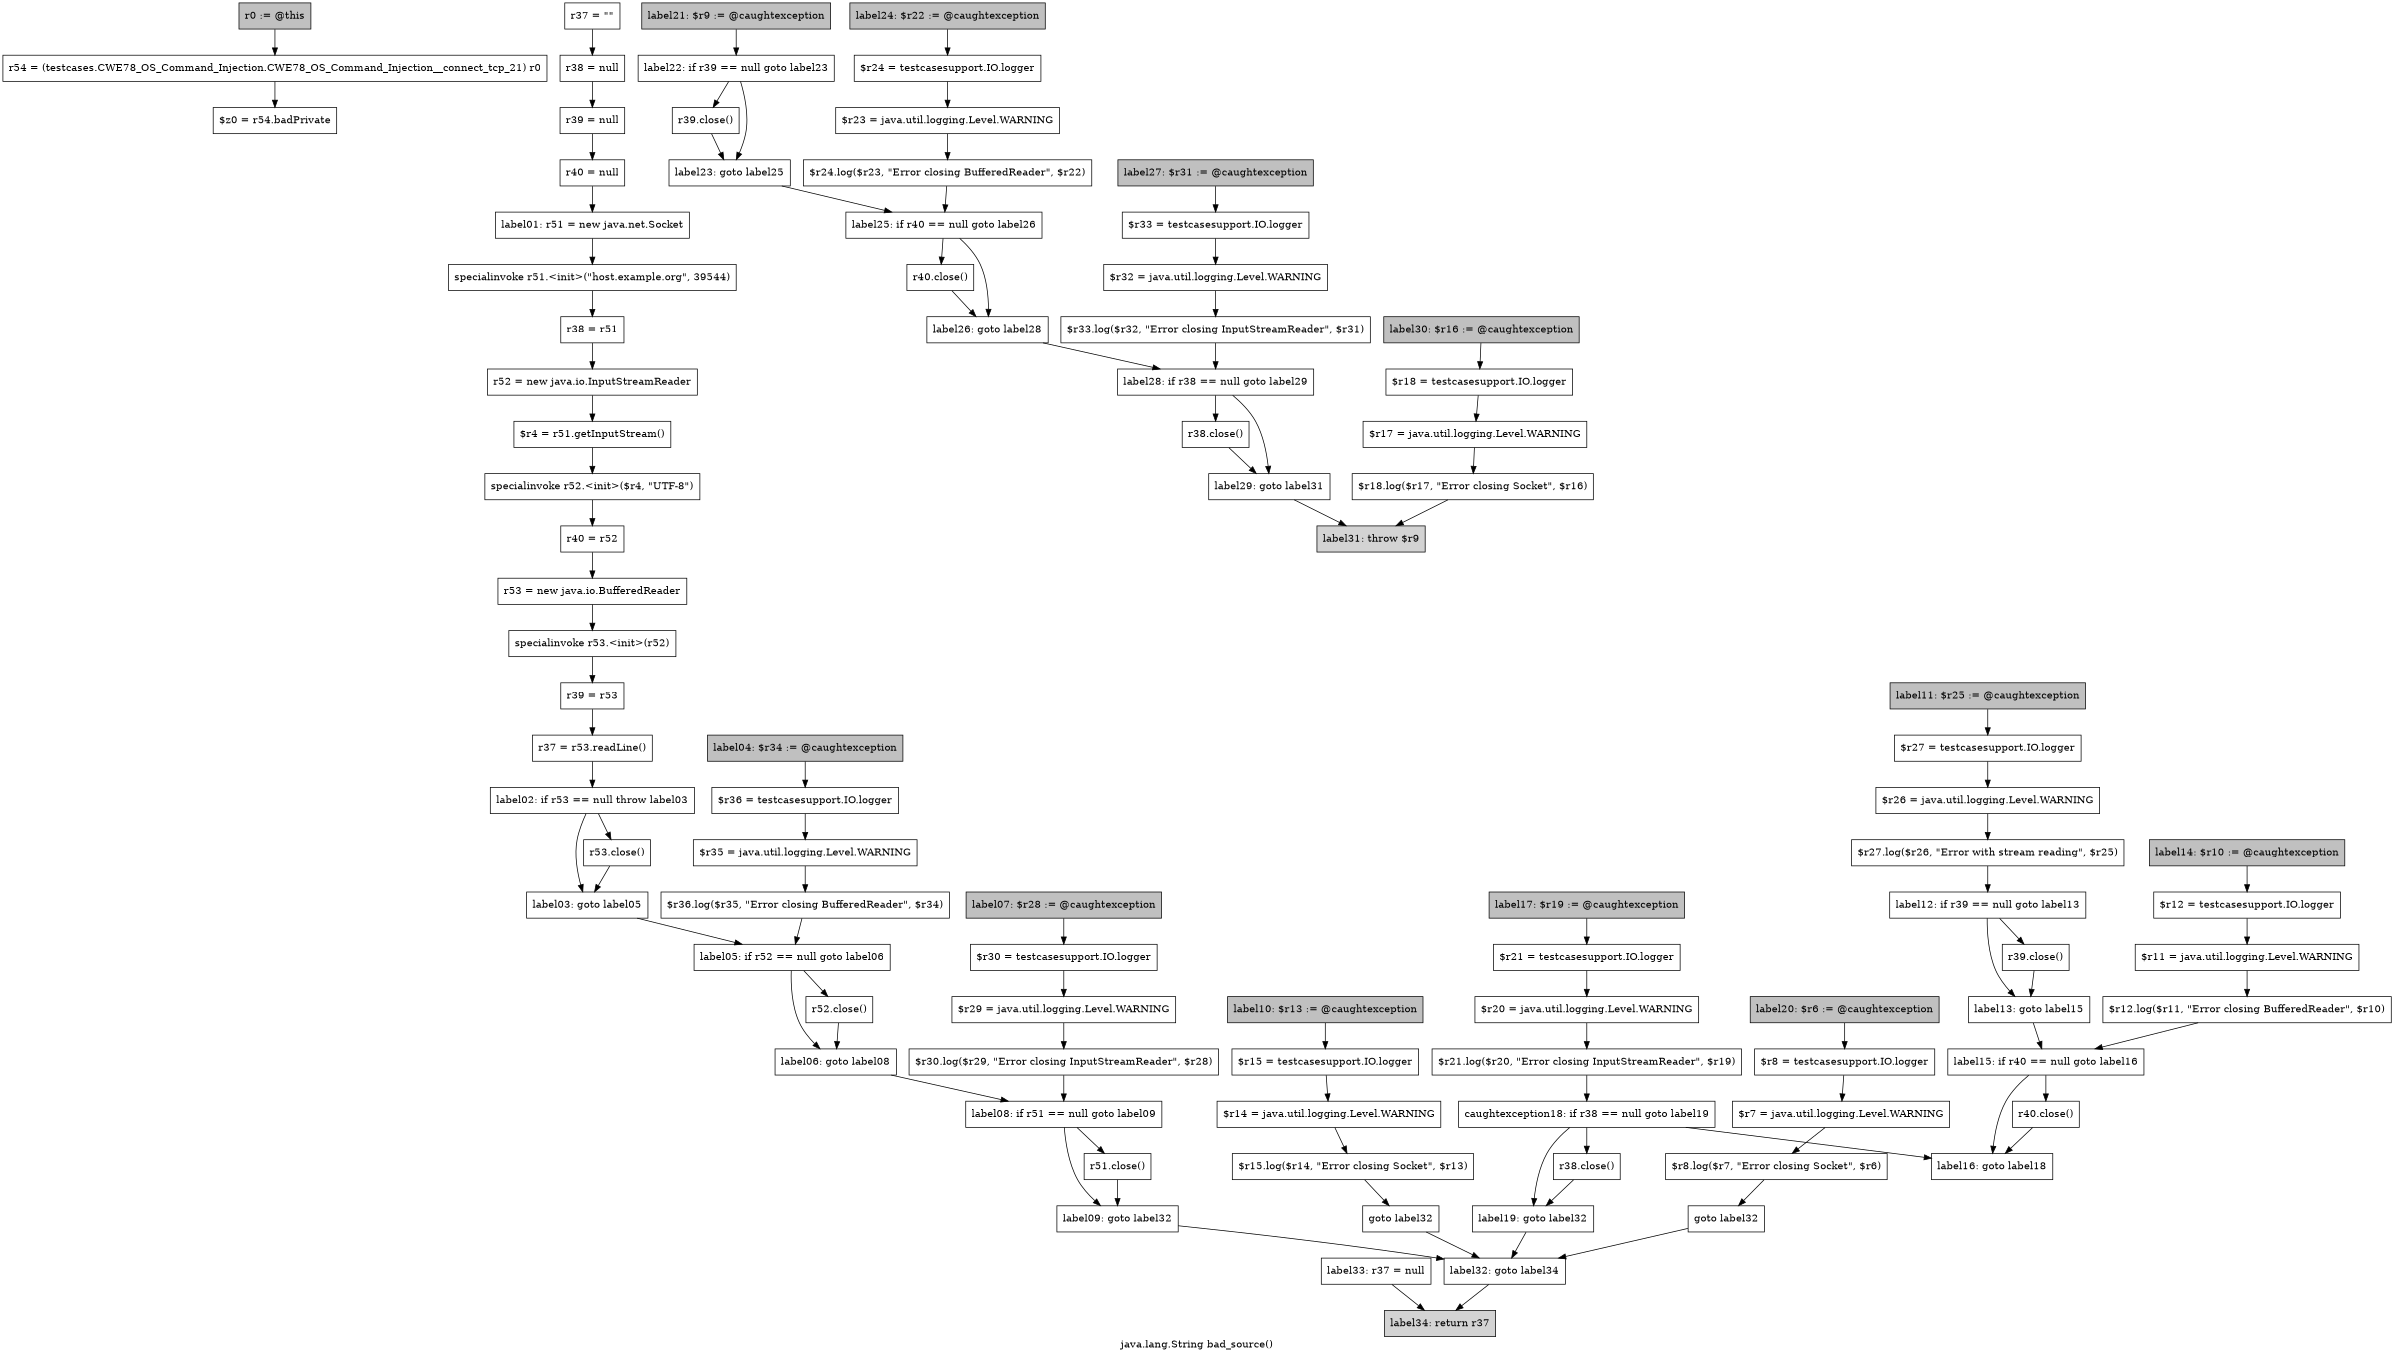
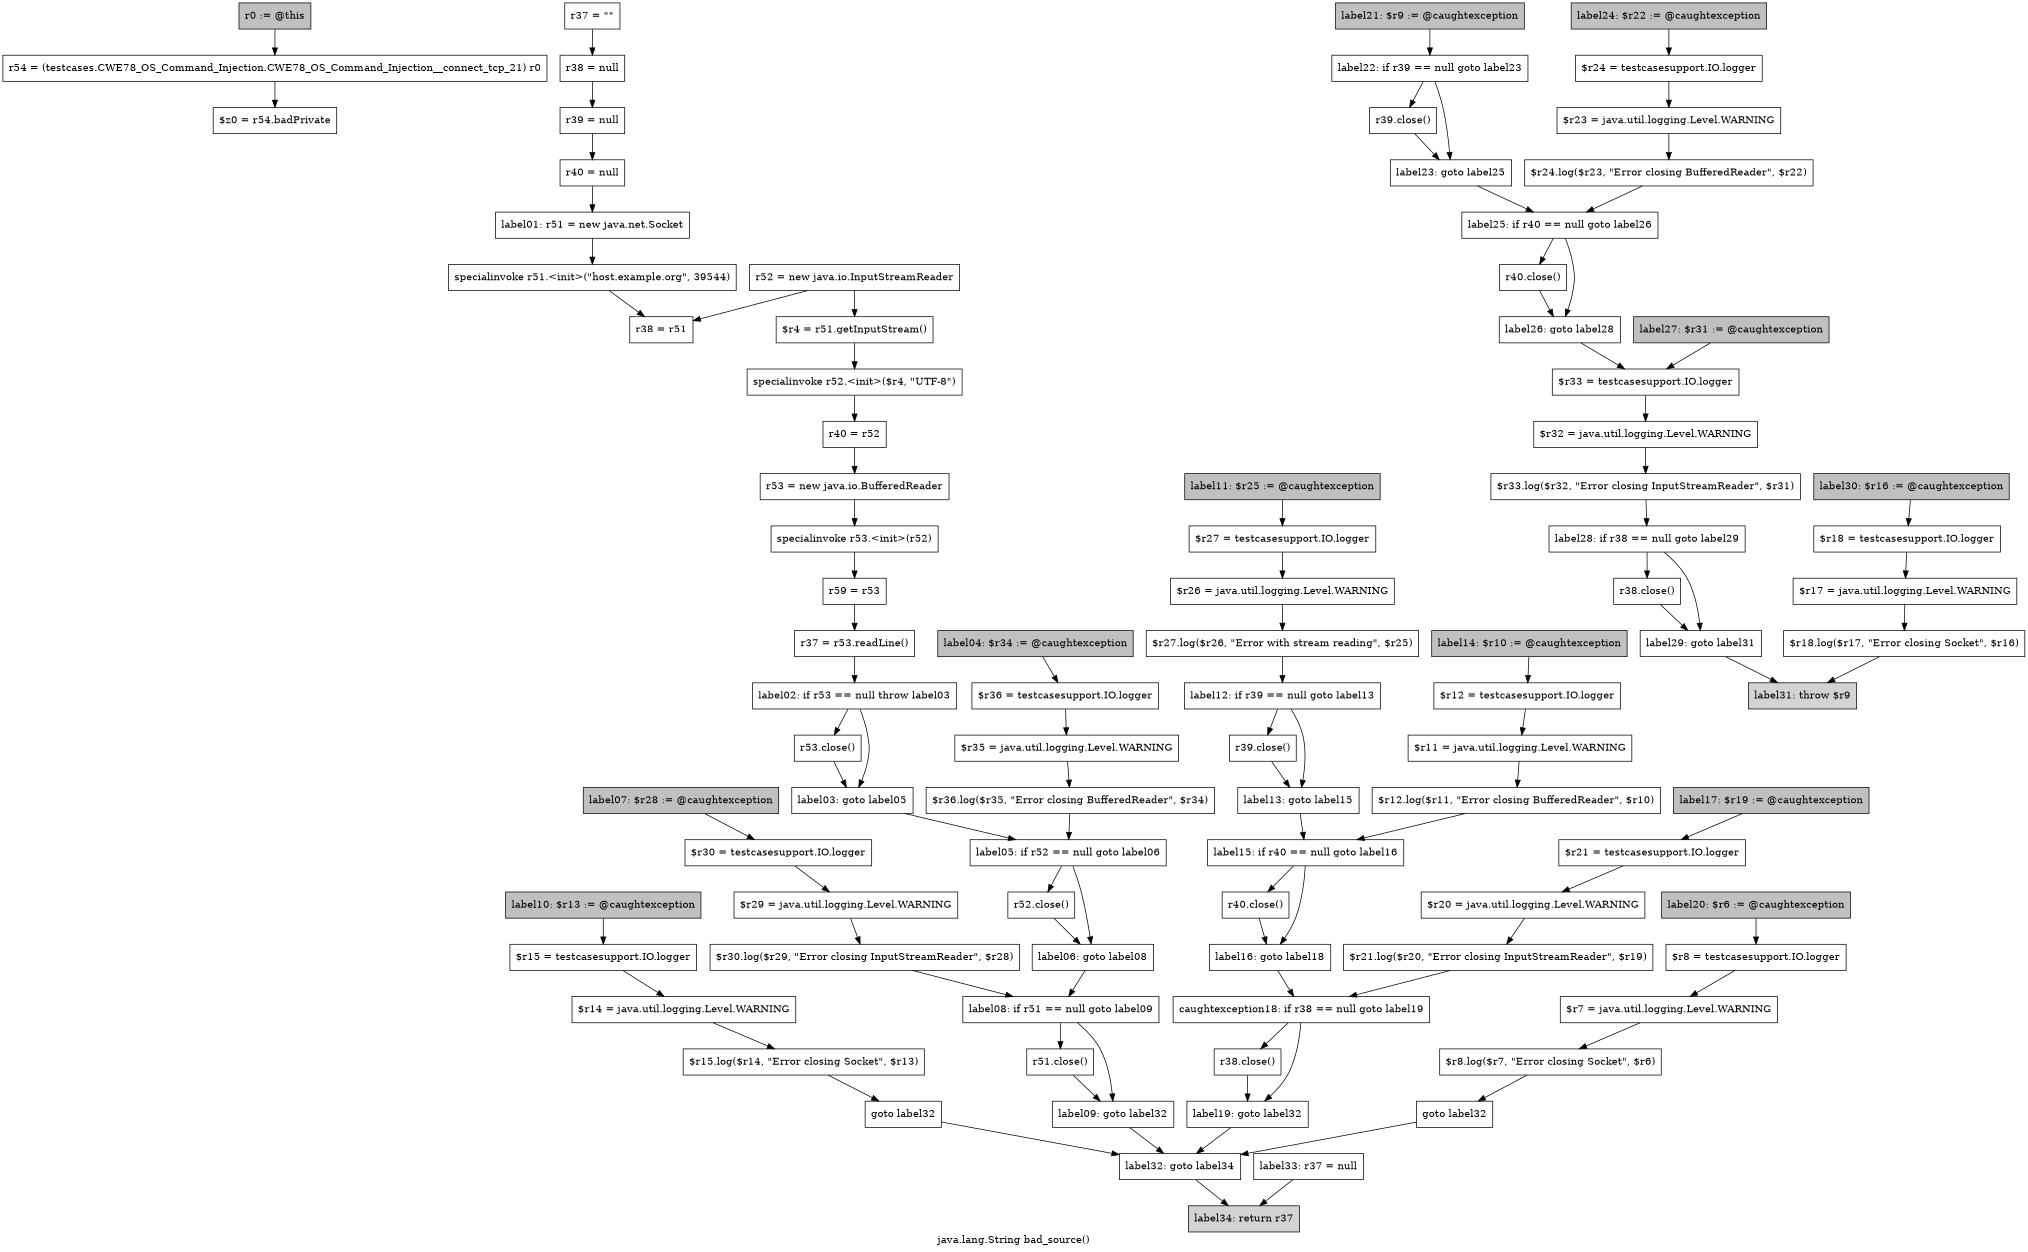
  digraph {
    label="java.lang.String bad_source()"
    node [shape=box]
    n1 [fillcolor=gray label="r0 := @this" style=filled]
    n2 [label="r54 = (testcases.CWE78_OS_Command_Injection.CWE78_OS_Command_Injection__connect_tcp_21) r0"]
    n3 [label="$z0 = r54.badPrivate"]
    n4 [label="r37 = \"\""]
    n5 [label="r38 = null"]
    n6 [label="label33: r37 = null"]
    n7 [fillcolor=lightgray label="label34: return r37" style=filled]
    n8 [label="r39 = null"]
    n9 [label="r40 = null"]
    n10 [label="label01: r51 = new java.net.Socket"]
    n11 [label="specialinvoke r51.<init>(\"host.example.org\", 39544)"]
    n12 [label="r38 = r51"]
    n13 [label="r52 = new java.io.InputStreamReader"]
    n14 [label="$r4 = r51.getInputStream()"]
    n15 [label="specialinvoke r52.<init>($r4, \"UTF-8\")"]
    n16 [label="r40 = r52"]
    n17 [label="r53 = new java.io.BufferedReader"]
    n18 [label="specialinvoke r53.<init>(r52)"]
-   n19 [label="r39 = r53"]
+   n19 [label="r59 = r53"]
    n20 [label="r37 = r53.readLine()"]
    n21 [label="label02: if r53 == null throw label03"]
    n22 [label="r53.close()"]
    n23 [label="label03: goto label05"]
    n24 [label="label05: if r52 == null goto label06"]
    n25 [label="r52.close()"]
    n26 [label="label06: goto label08"]
    n27 [label="label08: if r51 == null goto label09"]
    n28 [fillcolor=gray label="label04: $r34 := @caughtexception" style=filled]
    n29 [label="$r36 = testcasesupport.IO.logger"]
    n30 [label="$r35 = java.util.logging.Level.WARNING"]
    n31 [label="$r36.log($r35, \"Error closing BufferedReader\", $r34)"]
    n32 [label="r51.close()"]
    n33 [label="label09: goto label32"]
    n34 [label="label32: goto label34"]
    n35 [fillcolor=gray label="label07: $r28 := @caughtexception" style=filled]
    n36 [label="$r30 = testcasesupport.IO.logger"]
    n37 [label="$r29 = java.util.logging.Level.WARNING"]
    n38 [label="$r30.log($r29, \"Error closing InputStreamReader\", $r28)"]
    n39 [fillcolor=gray label="label10: $r13 := @caughtexception" style=filled]
    n40 [label="$r15 = testcasesupport.IO.logger"]
    n41 [label="$r14 = java.util.logging.Level.WARNING"]
    n42 [label="$r15.log($r14, \"Error closing Socket\", $r13)"]
    n43 [label="goto label32"]
    n44 [fillcolor=gray label="label11: $r25 := @caughtexception" style=filled]
    n45 [label="$r27 = testcasesupport.IO.logger"]
    n46 [label="$r26 = java.util.logging.Level.WARNING"]
    n47 [label="$r27.log($r26, \"Error with stream reading\", $r25)"]
    n48 [label="label12: if r39 == null goto label13"]
    n49 [label="r39.close()"]
    n50 [label="label13: goto label15"]
    n51 [label="label15: if r40 == null goto label16"]
    n52 [label="r40.close()"]
    n53 [label="label16: goto label18"]
    n54 [label="caughtexception18: if r38 == null goto label19"]
    n55 [fillcolor=gray label="label14: $r10 := @caughtexception" style=filled]
    n56 [label="$r12 = testcasesupport.IO.logger"]
    n57 [label="$r11 = java.util.logging.Level.WARNING"]
    n58 [label="$r12.log($r11, \"Error closing BufferedReader\", $r10)"]
    n59 [label="r38.close()"]
    n60 [label="label19: goto label32"]
    n61 [fillcolor=gray label="label17: $r19 := @caughtexception" style=filled]
    n62 [label="$r21 = testcasesupport.IO.logger"]
    n63 [label="$r20 = java.util.logging.Level.WARNING"]
    n64 [label="$r21.log($r20, \"Error closing InputStreamReader\", $r19)"]
    n65 [fillcolor=gray label="label20: $r6 := @caughtexception" style=filled]
    n66 [label="$r8 = testcasesupport.IO.logger"]
    n67 [label="$r7 = java.util.logging.Level.WARNING"]
    n68 [label="$r8.log($r7, \"Error closing Socket\", $r6)"]
    n69 [label="goto label32"]
    n70 [fillcolor=gray label="label21: $r9 := @caughtexception" style=filled]
    n71 [label="label22: if r39 == null goto label23"]
    n72 [label="r39.close()"]
    n73 [label="label23: goto label25"]
    n74 [label="label25: if r40 == null goto label26"]
    n75 [label="r40.close()"]
    n76 [label="label26: goto label28"]
    n77 [label="label28: if r38 == null goto label29"]
    n78 [fillcolor=gray label="label24: $r22 := @caughtexception" style=filled]
    n79 [label="$r24 = testcasesupport.IO.logger"]
    n80 [label="$r23 = java.util.logging.Level.WARNING"]
    n81 [label="$r24.log($r23, \"Error closing BufferedReader\", $r22)"]
    n82 [label="r38.close()"]
    n83 [label="label29: goto label31"]
    n84 [fillcolor=lightgray label="label31: throw $r9" style=filled]
    n85 [fillcolor=gray label="label27: $r31 := @caughtexception" style=filled]
    n86 [label="$r33 = testcasesupport.IO.logger"]
    n87 [label="$r32 = java.util.logging.Level.WARNING"]
    n88 [label="$r33.log($r32, \"Error closing InputStreamReader\", $r31)"]
    n89 [fillcolor=gray label="label30: $r16 := @caughtexception" style=filled]
    n90 [label="$r18 = testcasesupport.IO.logger"]
    n91 [label="$r17 = java.util.logging.Level.WARNING"]
    n92 [label="$r18.log($r17, \"Error closing Socket\", $r16)"]
    n1 -> n2
    n2 -> n3
    n4 -> n5
    n5 -> n8
    n6 -> n7
    n8 -> n9
    n9 -> n10
    n10 -> n11
    n11 -> n12
-   n12 -> n13
+   n13 -> n12
    n13 -> n14
    n14 -> n15
    n15 -> n16
    n16 -> n17
    n17 -> n18
    n18 -> n19
    n19 -> n20
    n20 -> n21
    n21 -> n22
    n21 -> n23
    n22 -> n23
    n23 -> n24
    n24 -> n25
    n24 -> n26
    n25 -> n26
    n26 -> n27
    n27 -> n32
    n27 -> n33
    n28 -> n29
    n29 -> n30
    n30 -> n31
    n31 -> n24
    n32 -> n33
    n33 -> n34
    n34 -> n7
    n35 -> n36
    n36 -> n37
    n37 -> n38
    n38 -> n27
    n39 -> n40
    n40 -> n41
    n41 -> n42
    n42 -> n43
    n43 -> n34
    n44 -> n45
    n45 -> n46
    n46 -> n47
    n47 -> n48
    n48 -> n49
    n48 -> n50
    n49 -> n50
    n50 -> n51
    n51 -> n52
    n51 -> n53
    n52 -> n53
-   n54 -> n53
+   n53 -> n54
    n54 -> n59
    n54 -> n60
    n55 -> n56
    n56 -> n57
    n57 -> n58
    n58 -> n51
    n59 -> n60
    n60 -> n34
    n61 -> n62
    n62 -> n63
    n63 -> n64
    n64 -> n54
    n65 -> n66
    n66 -> n67
    n67 -> n68
    n68 -> n69
    n69 -> n34
    n70 -> n71
    n71 -> n72
    n71 -> n73
    n72 -> n73
    n73 -> n74
    n74 -> n75
    n74 -> n76
    n75 -> n76
-   n76 -> n77
+   n76 -> n86
    n77 -> n82
    n77 -> n83
    n78 -> n79
    n79 -> n80
    n80 -> n81
    n81 -> n74
    n82 -> n83
    n83 -> n84
    n85 -> n86
    n86 -> n87
    n87 -> n88
    n88 -> n77
    n89 -> n90
    n90 -> n91
    n91 -> n92
    n92 -> n84
  }
